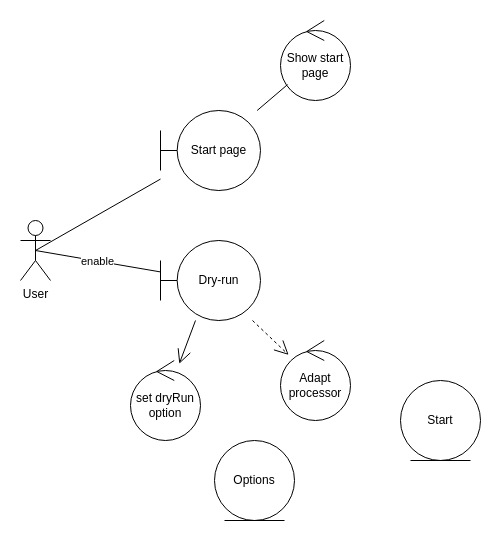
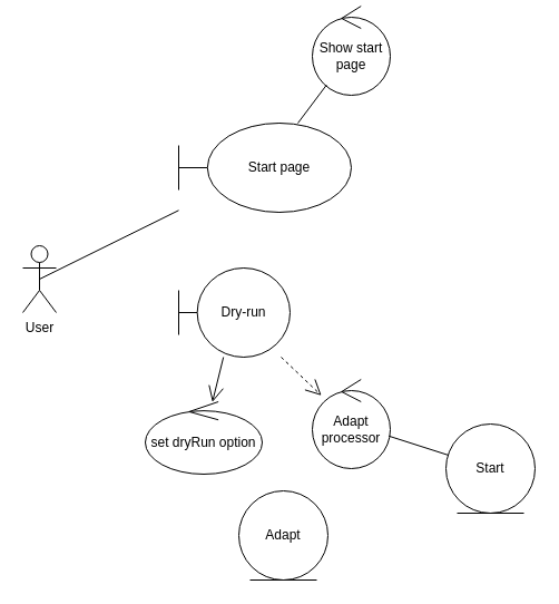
  <mxCell id="0" />
  <mxCell id="1" parent="0" />
  <mxCell id="2" value="User" style="shape=umlActor;verticalLabelPosition=bottom;labelBackgroundColor=#ffffff;verticalAlign=top;html=1;" parent="1" vertex="1"><mxGeometry x="20" y="220" width="30" height="60" as="geometry" /></mxCell>
- <mxCell id="3" value="Start page" style="shape=umlBoundary;whiteSpace=wrap;html=1;" parent="1" vertex="1"><mxGeometry x="160" y="110" width="100" height="80" as="geometry" /></mxCell>
+ <mxCell id="3" value="Start page" style="shape=umlBoundary;whiteSpace=wrap;html=1;" parent="1" vertex="1"><mxGeometry x="160" y="110" width="155" height="80" as="geometry" /></mxCell>
  <mxCell id="4" value="" style="endArrow=none;html=1;exitX=0.5;exitY=0.5;exitDx=0;exitDy=0;exitPerimeter=0;" parent="1" source="2" target="3" edge="1"><mxGeometry relative="1" as="geometry"><mxPoint x="125" y="270" as="sourcePoint" /><mxPoint x="210" y="270" as="targetPoint" /></mxGeometry></mxCell>
- <mxCell id="5" value="Show start page" style="ellipse;shape=umlControl;whiteSpace=wrap;html=1;" parent="1" vertex="1"><mxGeometry x="280" y="20" width="70" height="80" as="geometry" /></mxCell>
+ <mxCell id="5" value="Show start page" style="ellipse;shape=umlControl;whiteSpace=wrap;html=1;" parent="1" vertex="1"><mxGeometry x="280" y="5" width="70" height="80" as="geometry" /></mxCell>
  <mxCell id="6" value="" style="endArrow=none;html=1;" parent="1" source="5" target="3" edge="1"><mxGeometry relative="1" as="geometry"><mxPoint x="195" y="199.1" as="sourcePoint" /><mxPoint x="299" y="170.14" as="targetPoint" /></mxGeometry></mxCell>
  <mxCell id="7" value="Dry-run" style="shape=umlBoundary;whiteSpace=wrap;html=1;labelBackgroundColor=none;fillColor=#FFFFFF;" parent="1" vertex="1"><mxGeometry x="160" y="240" width="100" height="80" as="geometry" /></mxCell>
- <mxCell id="8" value="enable" style="endArrow=none;html=1;exitX=0.5;exitY=0.5;exitDx=0;exitDy=0;exitPerimeter=0;" parent="1" source="2" target="7" edge="1"><mxGeometry relative="1" as="geometry"><mxPoint x="135" y="250" as="sourcePoint" /><mxPoint x="280" y="302.051" as="targetPoint" /></mxGeometry></mxCell>
  <mxCell id="9" value="&lt;div&gt;Start&lt;/div&gt;" style="ellipse;shape=umlEntity;whiteSpace=wrap;html=1;labelBackgroundColor=none;fillColor=#FFFFFF;" parent="1" vertex="1"><mxGeometry x="400" y="380" width="80" height="80" as="geometry" /></mxCell>
  <mxCell id="10" value="" style="endArrow=open;html=1;startArrow=none;startFill=0;endFill=0;endSize=12;dashed=1;" parent="1" source="7" target="11" edge="1"><mxGeometry relative="1" as="geometry"><mxPoint x="135" y="250" as="sourcePoint" /><mxPoint x="242.503" y="395.252" as="targetPoint" /></mxGeometry></mxCell>
  <mxCell id="11" value="Adapt processor" style="ellipse;shape=umlControl;whiteSpace=wrap;html=1;" parent="1" vertex="1"><mxGeometry x="280" y="340" width="70" height="80" as="geometry" /></mxCell>
- <mxCell id="13" value="Options" style="ellipse;shape=umlEntity;whiteSpace=wrap;html=1;labelBackgroundColor=none;fillColor=#FFFFFF;" vertex="1" parent="1"><mxGeometry x="214" y="440" width="80" height="80" as="geometry" /></mxCell>
- <mxCell id="14" value="set dryRun option" style="ellipse;shape=umlControl;whiteSpace=wrap;html=1;" vertex="1" parent="1"><mxGeometry x="130" y="360" width="70" height="80" as="geometry" /></mxCell>
+ <mxCell id="12" value="" style="endArrow=none;html=1;" parent="1" source="9" target="11" edge="1"><mxGeometry relative="1" as="geometry"><mxPoint x="295.654" y="21.8" as="sourcePoint" /><mxPoint x="255" y="52.5" as="targetPoint" /></mxGeometry></mxCell>
+ <mxCell id="13" value="Adapt" style="ellipse;shape=umlEntity;whiteSpace=wrap;html=1;labelBackgroundColor=none;fillColor=#FFFFFF;" vertex="1" parent="1"><mxGeometry x="214" y="440" width="80" height="80" as="geometry" /></mxCell>
+ <mxCell id="14" value="set dryRun option" style="ellipse;shape=umlControl;whiteSpace=wrap;html=1;" vertex="1" parent="1"><mxGeometry x="130" y="360" width="105" height="65" as="geometry" /></mxCell>
  <mxCell id="15" value="" style="endArrow=open;html=1;startArrow=none;startFill=0;endFill=0;endSize=12;" edge="1" parent="1" source="7" target="14"><mxGeometry relative="1" as="geometry"><mxPoint x="262" y="330" as="sourcePoint" /><mxPoint x="298.112" y="364.393" as="targetPoint" /></mxGeometry></mxCell>
